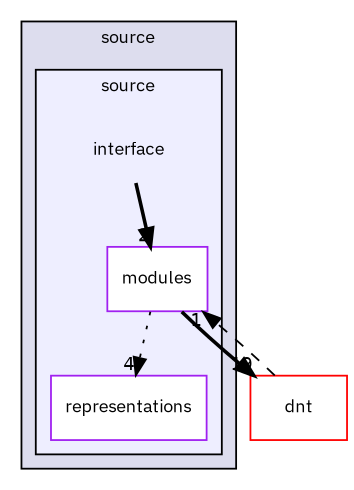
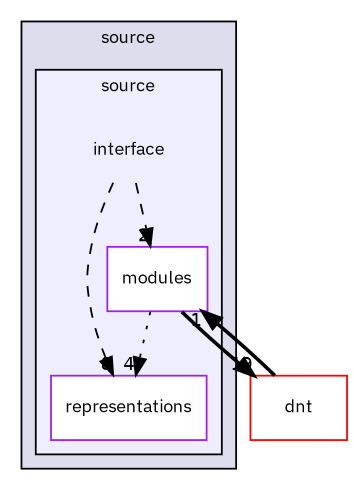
  digraph {
    compound=true
    fontname="IBM Plex Sans"
    node [color=purple fontname="IBM Plex Sans" fontsize=10 shape=box fillcolor=white style=filled]
    edge [fontname="IBM Plex Sans" labeldistance=1.5 labelfontname=Helvetica labelfontsize=10 style=bold]
    n1 [color=darkorange label=interface shape=plaintext fillcolor="" style=""]
    n2 [label=modules]
    n3 [label=representations]
    n4 [color=red label=dnt]
    subgraph cluster_1 {
      bgcolor="#ddddee"
      fontsize=10
      label=source
      pencolor=black
      subgraph cluster_2 {
        bgcolor="#eeeeff"
        fontsize=10
        label=source
        pencolor=black
        n1
        n2
        n3
      }
    }
-   n1 -> n2 [headlabel=2]
+   n1 -> n2 [headlabel=2 style=dashed]
+   n1 -> n3 [headlabel=8 style=dashed]
    n2 -> n3 [headlabel=4 style=dotted]
    n2 -> n4 [headlabel=19]
-   n4 -> n2 [headlabel=1 style=dashed]
+   n4 -> n2 [headlabel=1]
  }
